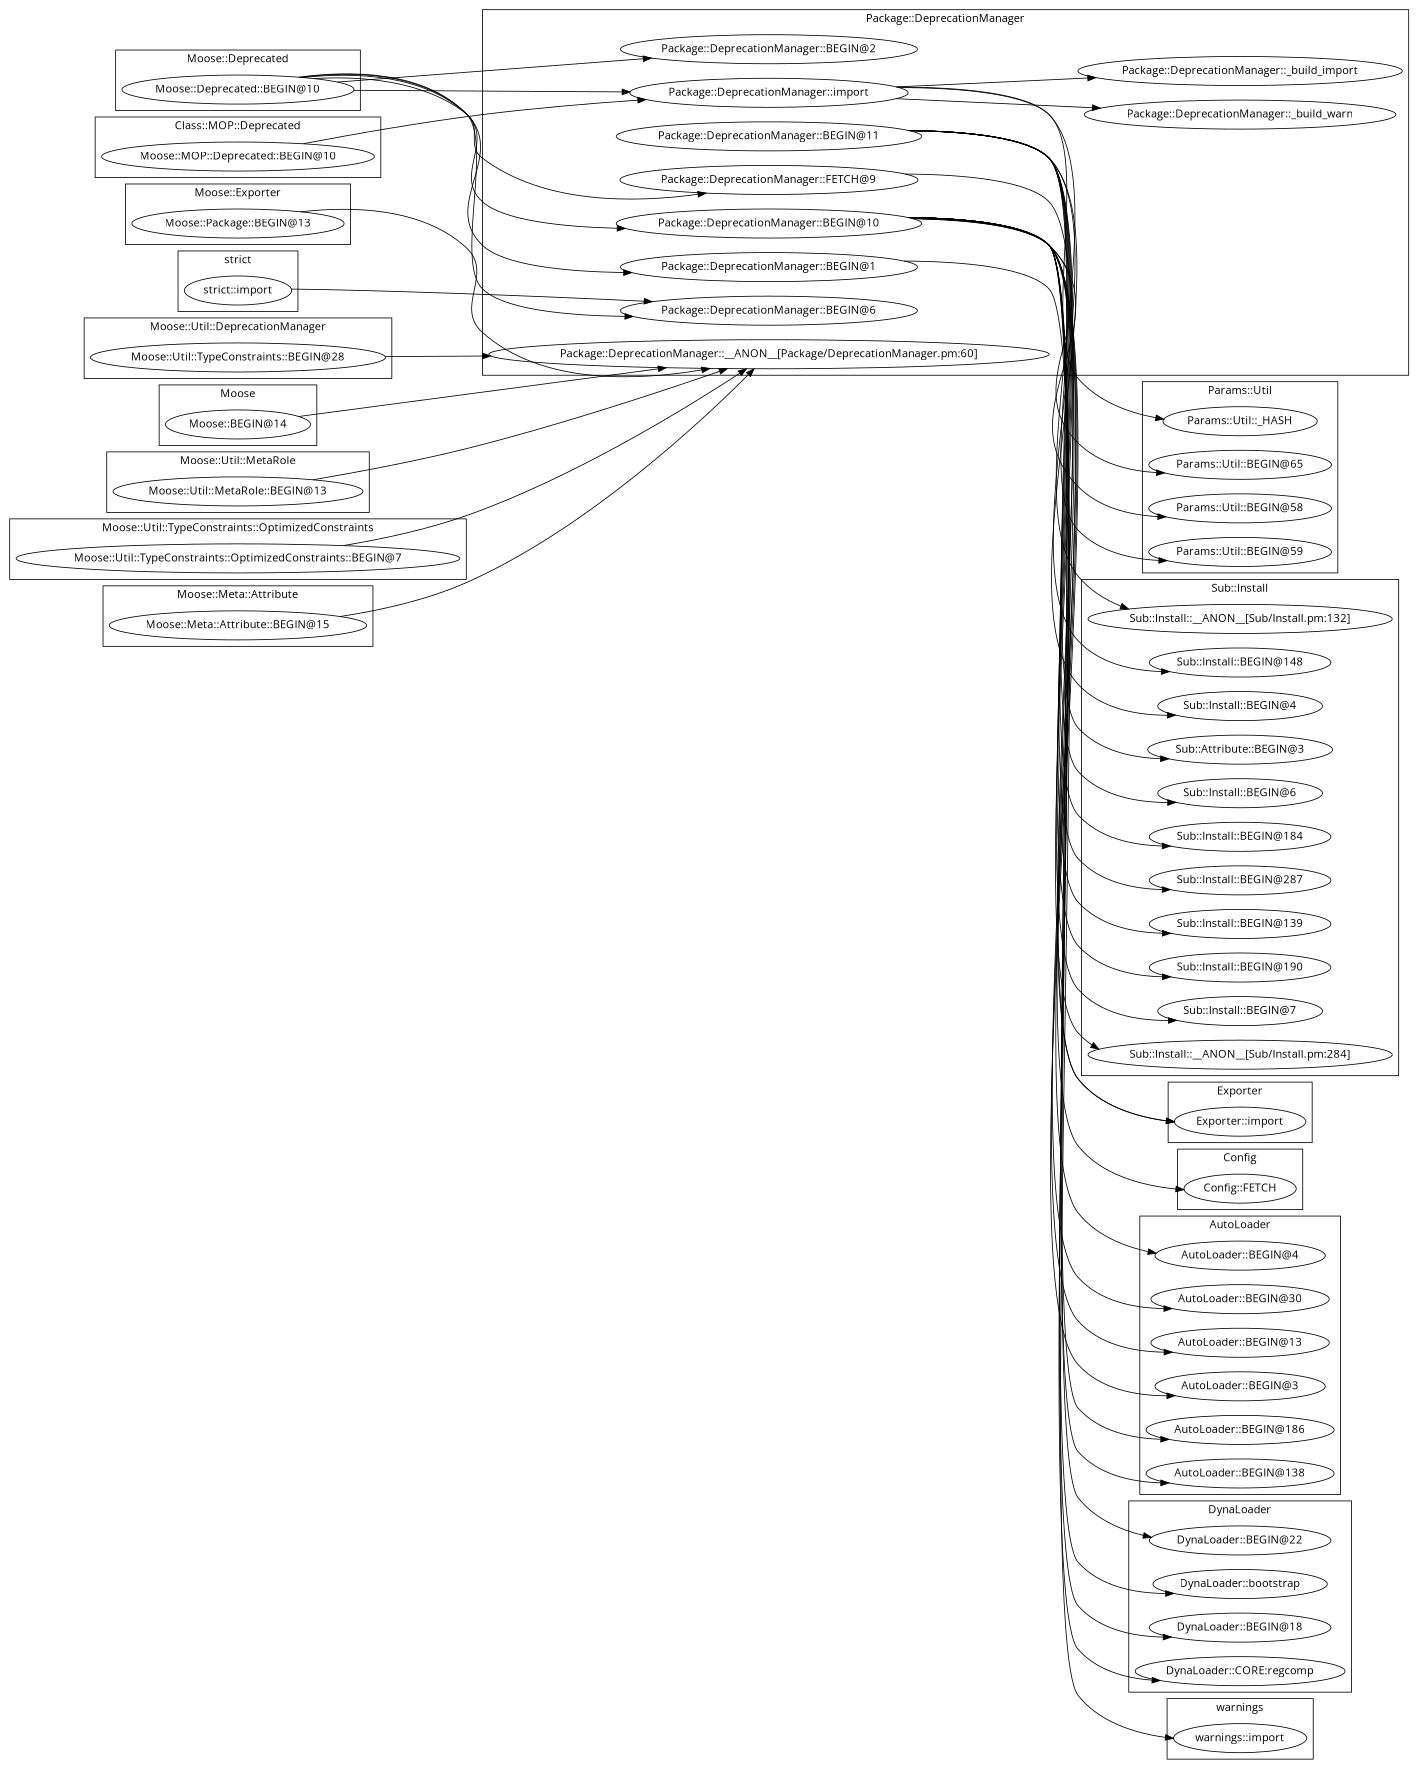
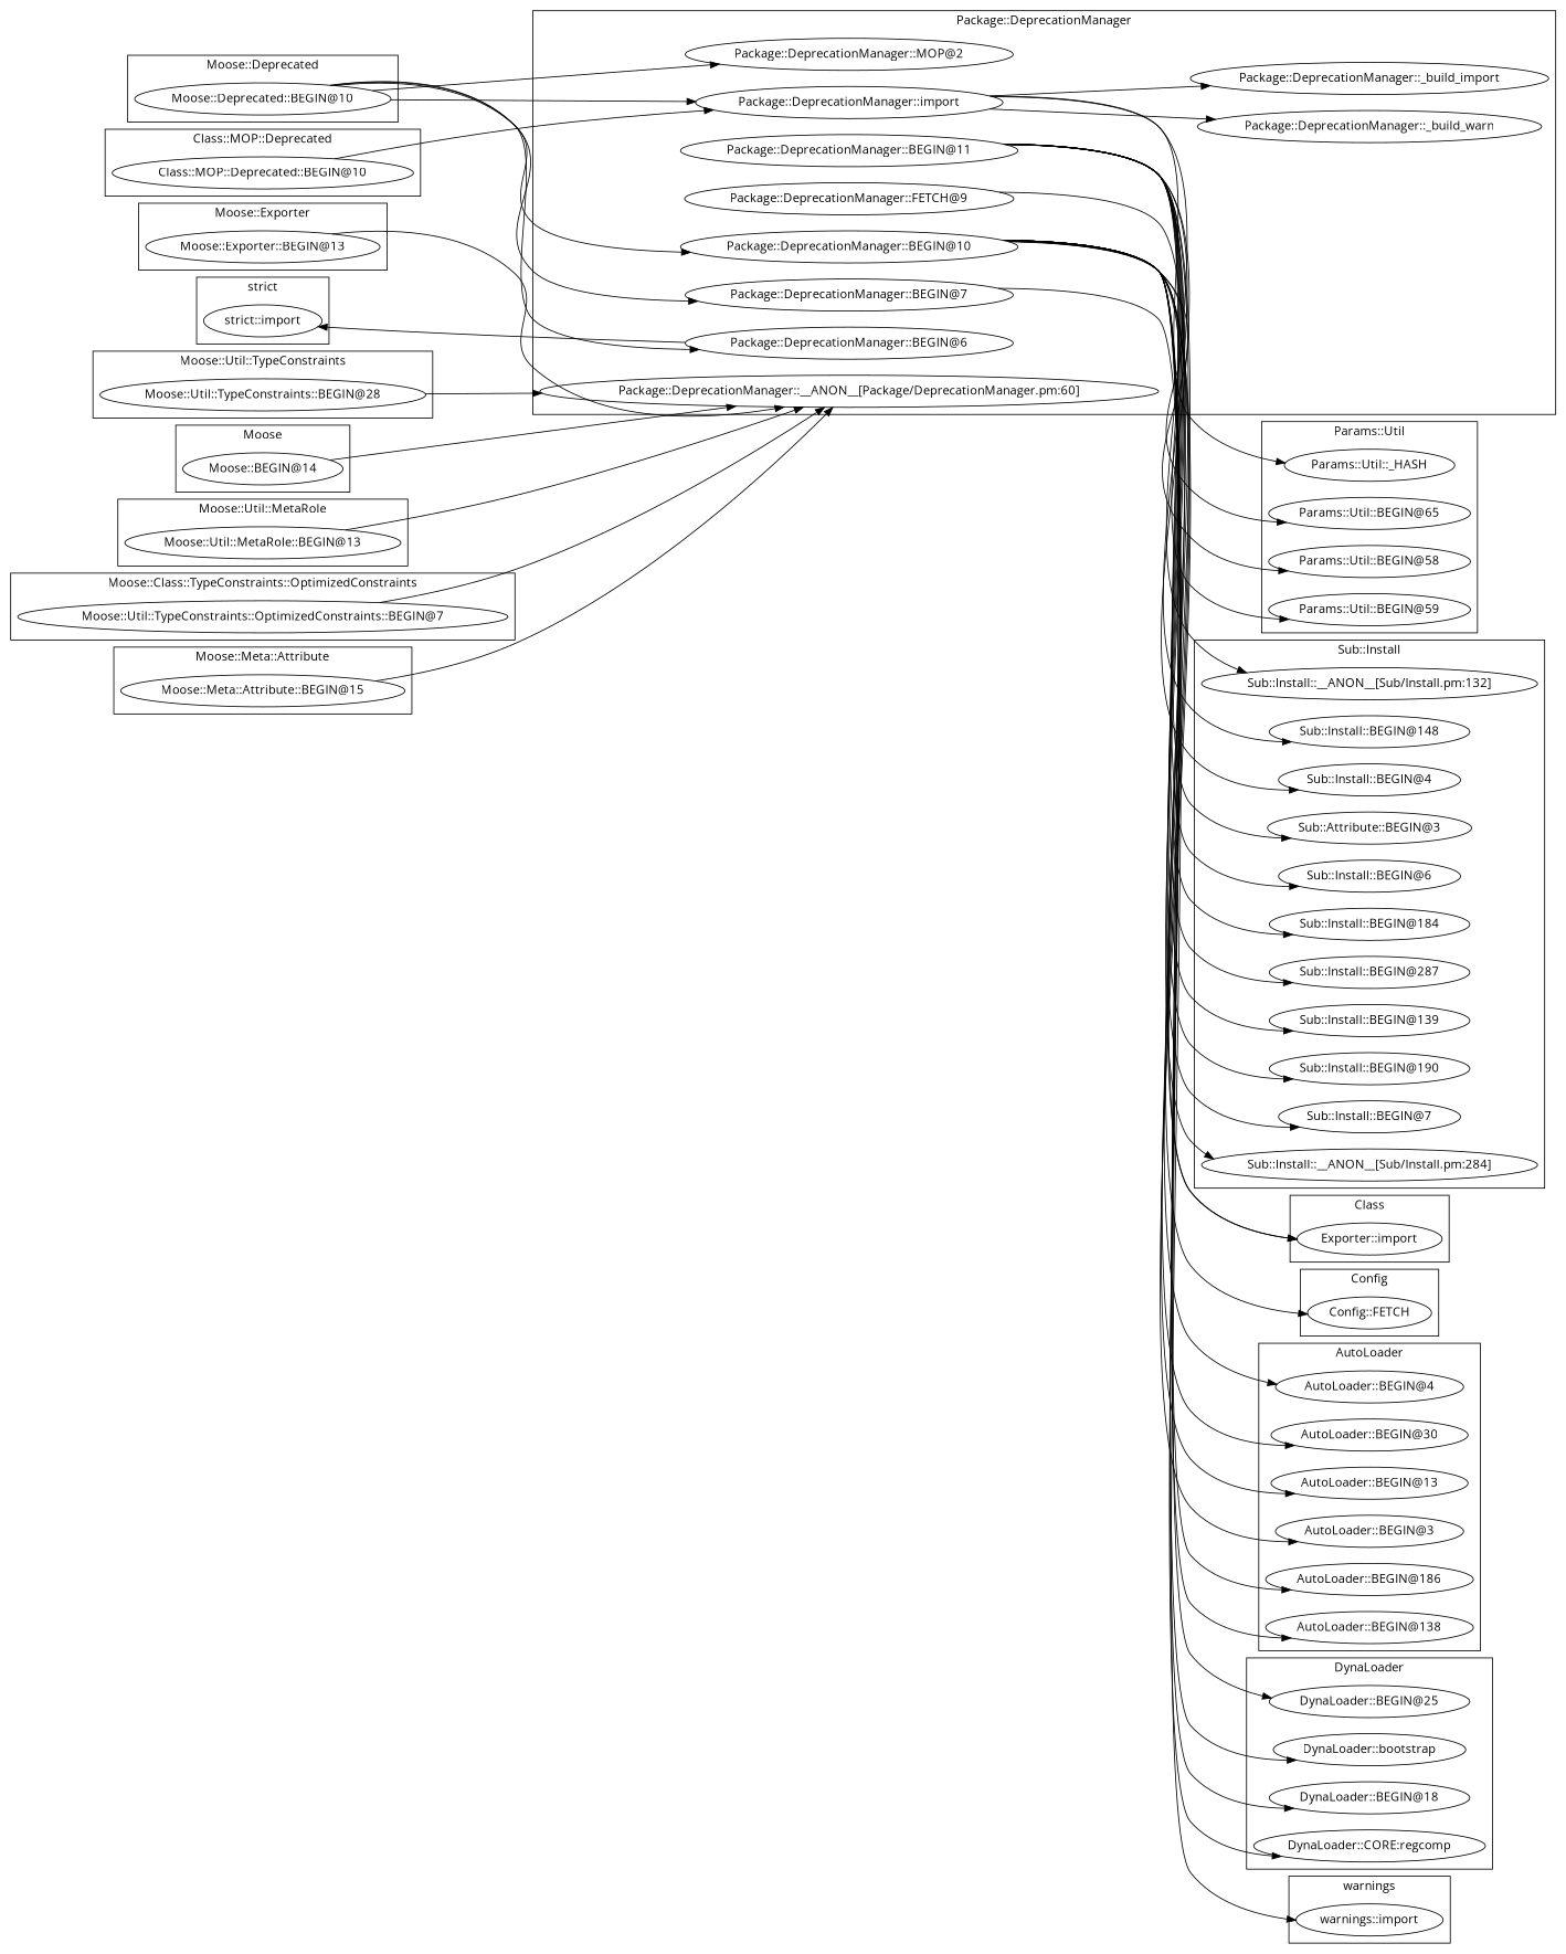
  digraph {
    fontname="Open Sans"
    rankdir=LR
    node [fontname="Open Sans"]
    edge [fontname="Open Sans"]
    "DynaLoader::BEGIN@18"
    "DynaLoader::CORE:regcomp"
-   "DynaLoader::BEGIN@25" [label="DynaLoader::BEGIN@22"]
+   "DynaLoader::BEGIN@25"
    "DynaLoader::bootstrap"
    "Moose::Deprecated::BEGIN@10"
    "Config::FETCH"
-   "Class::MOP::Deprecated::BEGIN@10" [label="Moose::MOP::Deprecated::BEGIN@10"]
+   "Class::MOP::Deprecated::BEGIN@10"
    "warnings::import"
-   "Moose::Exporter::BEGIN@13" [label="Moose::Package::BEGIN@13"]
+   "Moose::Exporter::BEGIN@13"
    "strict::import"
    "Moose::Util::TypeConstraints::BEGIN@28"
    "Params::Util::_HASH"
    "Params::Util::BEGIN@65"
    "Params::Util::BEGIN@58"
    "Params::Util::BEGIN@59"
    "Moose::BEGIN@14"
    "Exporter::import"
    "Sub::Install::__ANON__[Sub/Install.pm:132]"
    "Sub::Install::BEGIN@148"
    "Sub::Install::BEGIN@4"
    n21 [label="Sub::Attribute::BEGIN@3"]
    "Sub::Install::BEGIN@6"
    "Sub::Install::BEGIN@184"
    "Sub::Install::BEGIN@287"
    "Sub::Install::BEGIN@139"
    "Sub::Install::BEGIN@190"
    "Sub::Install::BEGIN@7"
    "Sub::Install::__ANON__[Sub/Install.pm:284]"
    "Moose::Util::MetaRole::BEGIN@13"
    "AutoLoader::BEGIN@138"
    "AutoLoader::BEGIN@30"
    "AutoLoader::BEGIN@4"
    "AutoLoader::BEGIN@3"
    "AutoLoader::BEGIN@186"
    "AutoLoader::BEGIN@13"
-   "Package::DeprecationManager::BEGIN@2"
+   "Package::DeprecationManager::BEGIN@2" [label="Package::DeprecationManager::MOP@2"]
    "Package::DeprecationManager::__ANON__[Package/DeprecationManager.pm:60]"
    "Package::DeprecationManager::_build_warn"
    "Package::DeprecationManager::import"
    n40 [label="Package::DeprecationManager::FETCH@9"]
    "Package::DeprecationManager::BEGIN@11"
    "Package::DeprecationManager::_build_import"
    "Package::DeprecationManager::BEGIN@10"
    "Package::DeprecationManager::BEGIN@6"
-   "Package::DeprecationManager::BEGIN@7" [label="Package::DeprecationManager::BEGIN@1"]
+   "Package::DeprecationManager::BEGIN@7"
    "Moose::Util::TypeConstraints::OptimizedConstraints::BEGIN@7"
    "Moose::Meta::Attribute::BEGIN@15"
    subgraph cluster_1 {
      label=DynaLoader
      "DynaLoader::BEGIN@18"
      "DynaLoader::CORE:regcomp"
      "DynaLoader::BEGIN@25"
      "DynaLoader::bootstrap"
    }
    subgraph cluster_2 {
      label="Moose::Deprecated"
      "Moose::Deprecated::BEGIN@10"
    }
    subgraph cluster_3 {
      label=Config
      "Config::FETCH"
    }
    subgraph cluster_4 {
      label="Class::MOP::Deprecated"
      "Class::MOP::Deprecated::BEGIN@10"
    }
    subgraph cluster_5 {
      label=warnings
      "warnings::import"
    }
    subgraph cluster_6 {
      label="Moose::Exporter"
      "Moose::Exporter::BEGIN@13"
    }
    subgraph cluster_7 {
      label="strict"
      "strict::import"
    }
    subgraph cluster_8 {
-     label="Moose::Util::DeprecationManager"
+     label="Moose::Util::TypeConstraints"
      "Moose::Util::TypeConstraints::BEGIN@28"
    }
    subgraph cluster_9 {
      label="Params::Util"
      "Params::Util::_HASH"
      "Params::Util::BEGIN@65"
      "Params::Util::BEGIN@58"
      "Params::Util::BEGIN@59"
    }
    subgraph cluster_10 {
      label=Moose
      "Moose::BEGIN@14"
    }
    subgraph cluster_11 {
-     label=Exporter
+     label=Class
      "Exporter::import"
    }
    subgraph cluster_12 {
      label="Sub::Install"
      "Sub::Install::__ANON__[Sub/Install.pm:132]"
      "Sub::Install::BEGIN@148"
      "Sub::Install::BEGIN@4"
      n21
      "Sub::Install::BEGIN@6"
      "Sub::Install::BEGIN@184"
      "Sub::Install::BEGIN@287"
      "Sub::Install::BEGIN@139"
      "Sub::Install::BEGIN@190"
      "Sub::Install::BEGIN@7"
      "Sub::Install::__ANON__[Sub/Install.pm:284]"
    }
    subgraph cluster_13 {
      label="Moose::Util::MetaRole"
      "Moose::Util::MetaRole::BEGIN@13"
    }
    subgraph cluster_14 {
      label=AutoLoader
      "AutoLoader::BEGIN@138"
      "AutoLoader::BEGIN@30"
      "AutoLoader::BEGIN@4"
      "AutoLoader::BEGIN@3"
      "AutoLoader::BEGIN@186"
      "AutoLoader::BEGIN@13"
    }
    subgraph cluster_15 {
      label="Package::DeprecationManager"
      "Package::DeprecationManager::BEGIN@2"
      "Package::DeprecationManager::__ANON__[Package/DeprecationManager.pm:60]"
      "Package::DeprecationManager::_build_warn"
      "Package::DeprecationManager::import"
      n40
      "Package::DeprecationManager::BEGIN@11"
      "Package::DeprecationManager::_build_import"
      "Package::DeprecationManager::BEGIN@10"
      "Package::DeprecationManager::BEGIN@6"
      "Package::DeprecationManager::BEGIN@7"
    }
    subgraph cluster_16 {
-     label="Moose::Util::TypeConstraints::OptimizedConstraints"
+     label="Moose::Class::TypeConstraints::OptimizedConstraints"
      "Moose::Util::TypeConstraints::OptimizedConstraints::BEGIN@7"
    }
    subgraph cluster_17 {
      label="Moose::Meta::Attribute"
      "Moose::Meta::Attribute::BEGIN@15"
    }
    "Moose::Deprecated::BEGIN@10" -> "Package::DeprecationManager::BEGIN@2"
    "Moose::Deprecated::BEGIN@10" -> "Package::DeprecationManager::import"
-   "Moose::Deprecated::BEGIN@10" -> n40
    "Moose::Deprecated::BEGIN@10" -> "Package::DeprecationManager::BEGIN@10"
    "Moose::Deprecated::BEGIN@10" -> "Package::DeprecationManager::BEGIN@6"
    "Moose::Deprecated::BEGIN@10" -> "Package::DeprecationManager::BEGIN@7"
    "Class::MOP::Deprecated::BEGIN@10" -> "Package::DeprecationManager::import"
    "Moose::Exporter::BEGIN@13" -> "Package::DeprecationManager::__ANON__[Package/DeprecationManager.pm:60]"
    "Moose::Util::TypeConstraints::BEGIN@28" -> "Package::DeprecationManager::__ANON__[Package/DeprecationManager.pm:60]"
    "Moose::BEGIN@14" -> "Package::DeprecationManager::__ANON__[Package/DeprecationManager.pm:60]"
    "Moose::Util::MetaRole::BEGIN@13" -> "Package::DeprecationManager::__ANON__[Package/DeprecationManager.pm:60]"
    "Package::DeprecationManager::import" -> "Params::Util::_HASH"
    "Package::DeprecationManager::import" -> "Sub::Install::__ANON__[Sub/Install.pm:132]"
    "Package::DeprecationManager::import" -> "Package::DeprecationManager::_build_warn"
    "Package::DeprecationManager::import" -> "Package::DeprecationManager::_build_import"
    n40 -> "Exporter::import"
    "Package::DeprecationManager::BEGIN@11" -> "Sub::Install::BEGIN@148"
    "Package::DeprecationManager::BEGIN@11" -> "Sub::Install::BEGIN@4"
    "Package::DeprecationManager::BEGIN@11" -> n21
    "Package::DeprecationManager::BEGIN@11" -> "Sub::Install::BEGIN@6"
    "Package::DeprecationManager::BEGIN@11" -> "Sub::Install::BEGIN@184"
    "Package::DeprecationManager::BEGIN@11" -> "Sub::Install::BEGIN@287"
    "Package::DeprecationManager::BEGIN@11" -> "Sub::Install::BEGIN@139"
    "Package::DeprecationManager::BEGIN@11" -> "Sub::Install::BEGIN@190"
    "Package::DeprecationManager::BEGIN@11" -> "Sub::Install::BEGIN@7"
    "Package::DeprecationManager::BEGIN@11" -> "Sub::Install::__ANON__[Sub/Install.pm:284]"
    "Package::DeprecationManager::BEGIN@10" -> "DynaLoader::BEGIN@18"
    "Package::DeprecationManager::BEGIN@10" -> "DynaLoader::CORE:regcomp"
    "Package::DeprecationManager::BEGIN@10" -> "DynaLoader::BEGIN@25"
    "Package::DeprecationManager::BEGIN@10" -> "DynaLoader::bootstrap"
-   "Package::DeprecationManager::BEGIN@10" -> "Config::FETCH"
+   "Package::DeprecationManager::BEGIN@11" -> "Config::FETCH"
    "Package::DeprecationManager::BEGIN@10" -> "Params::Util::BEGIN@65"
    "Package::DeprecationManager::BEGIN@10" -> "Params::Util::BEGIN@58"
    "Package::DeprecationManager::BEGIN@10" -> "Params::Util::BEGIN@59"
    "Package::DeprecationManager::BEGIN@10" -> "Exporter::import"
    "Package::DeprecationManager::BEGIN@10" -> "AutoLoader::BEGIN@138"
    "Package::DeprecationManager::BEGIN@10" -> "AutoLoader::BEGIN@30"
-   "Package::DeprecationManager::BEGIN@10" -> "AutoLoader::BEGIN@4"
+   "Package::DeprecationManager::BEGIN@11" -> "AutoLoader::BEGIN@4"
    "Package::DeprecationManager::BEGIN@10" -> "AutoLoader::BEGIN@3"
    "Package::DeprecationManager::BEGIN@10" -> "AutoLoader::BEGIN@186"
    "Package::DeprecationManager::BEGIN@10" -> "AutoLoader::BEGIN@13"
-   "strict::import" -> "Package::DeprecationManager::BEGIN@6"
+   "Package::DeprecationManager::BEGIN@6" -> "strict::import"
    "Package::DeprecationManager::BEGIN@7" -> "warnings::import"
    "Moose::Util::TypeConstraints::OptimizedConstraints::BEGIN@7" -> "Package::DeprecationManager::__ANON__[Package/DeprecationManager.pm:60]"
    "Moose::Meta::Attribute::BEGIN@15" -> "Package::DeprecationManager::__ANON__[Package/DeprecationManager.pm:60]"
  }
